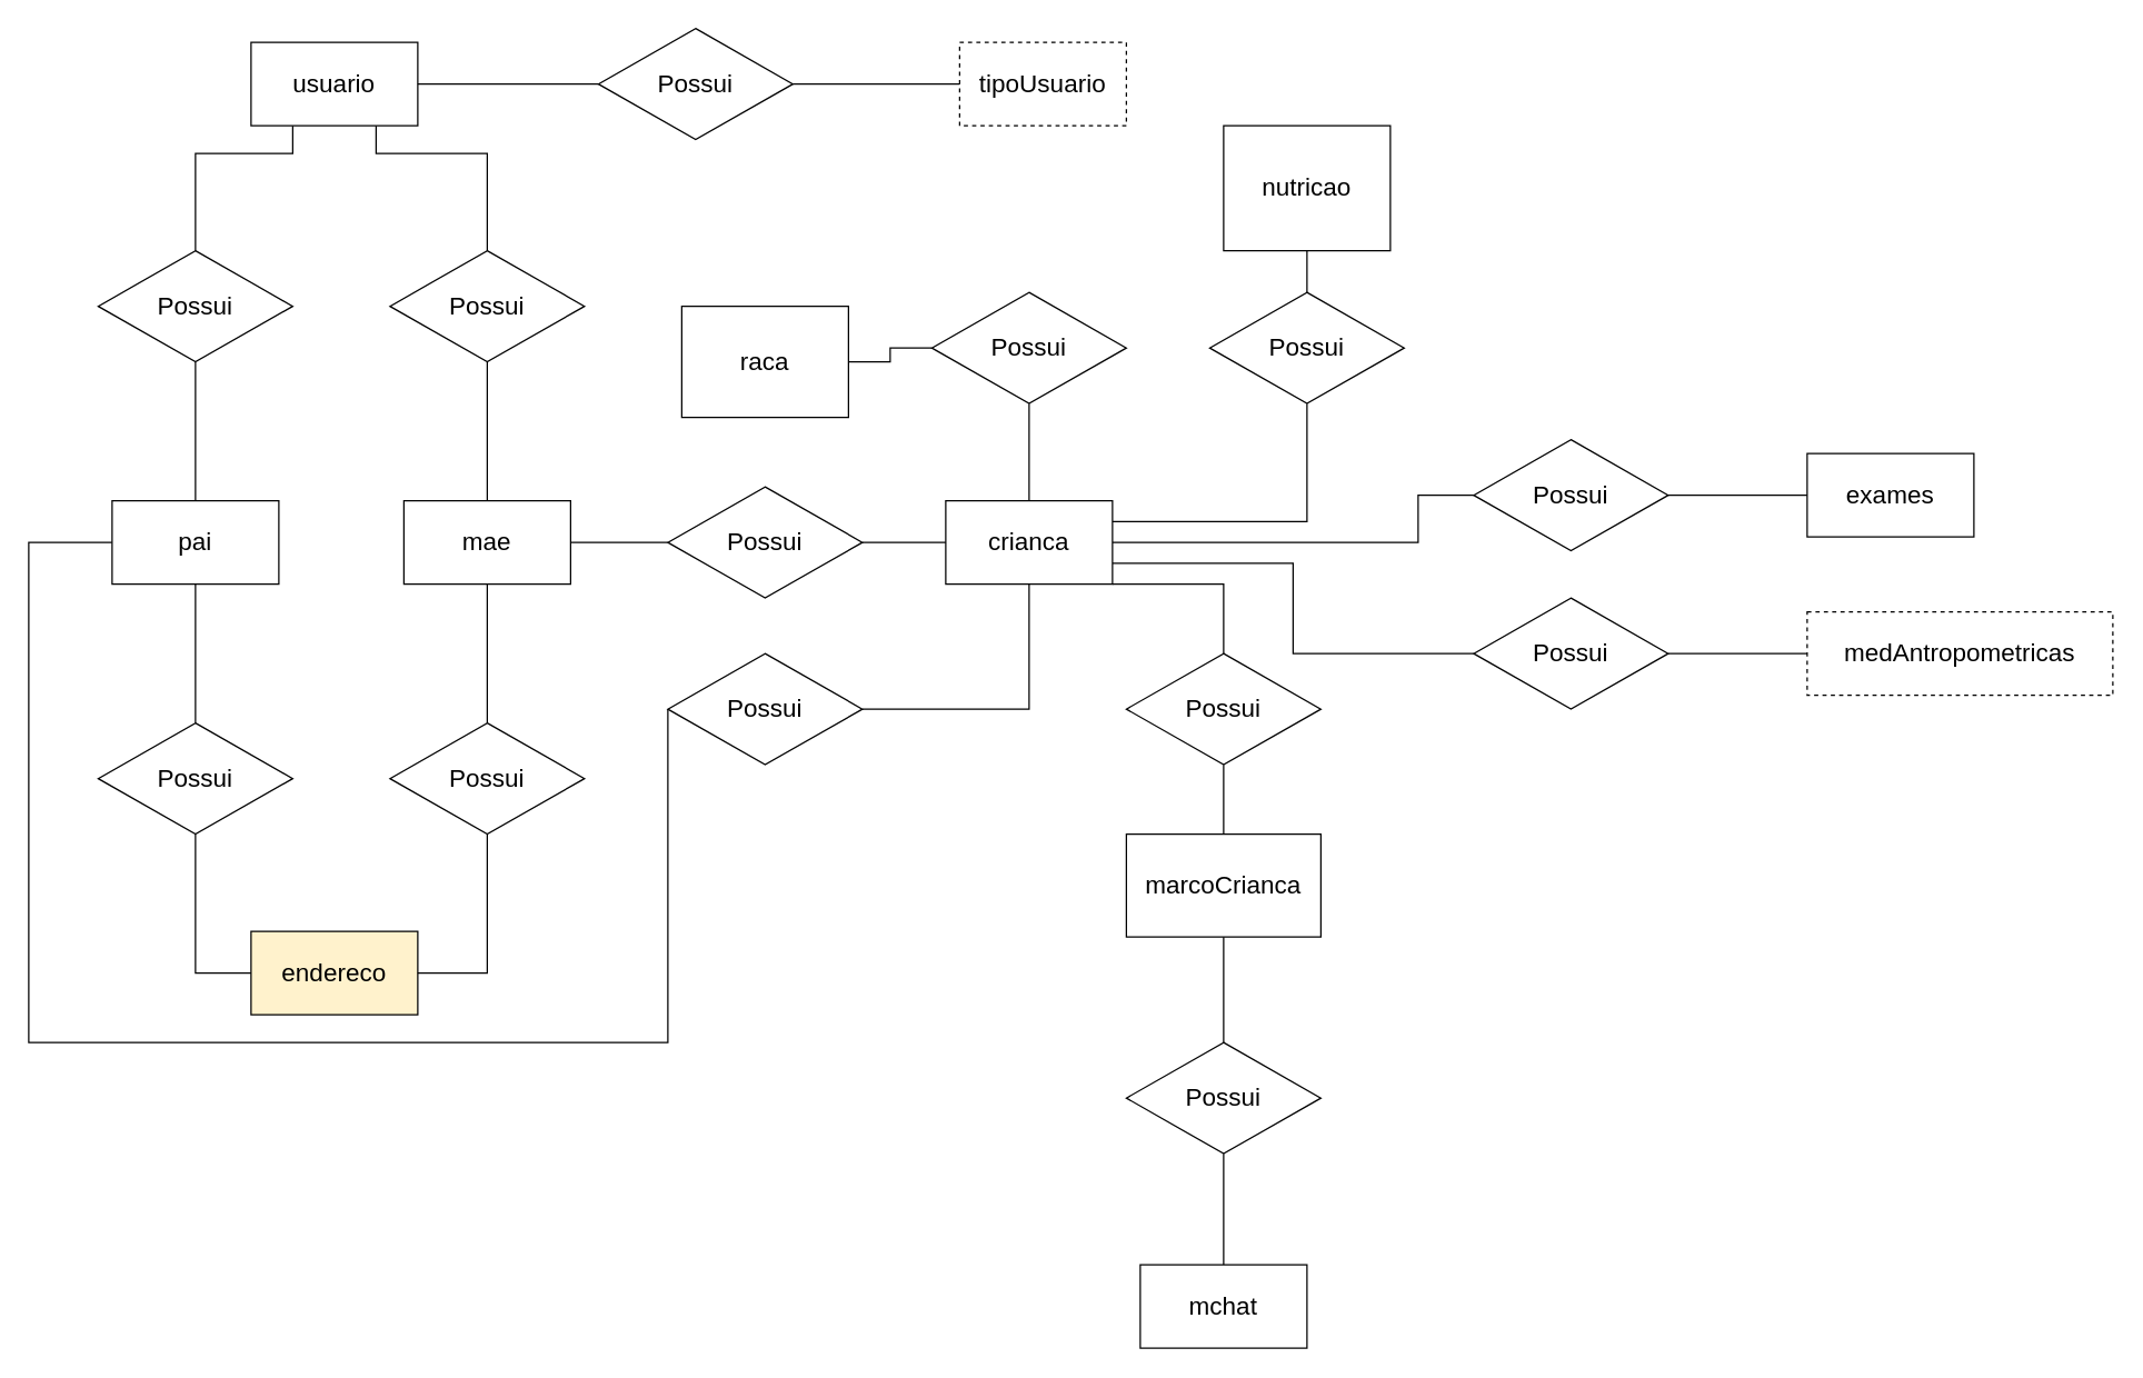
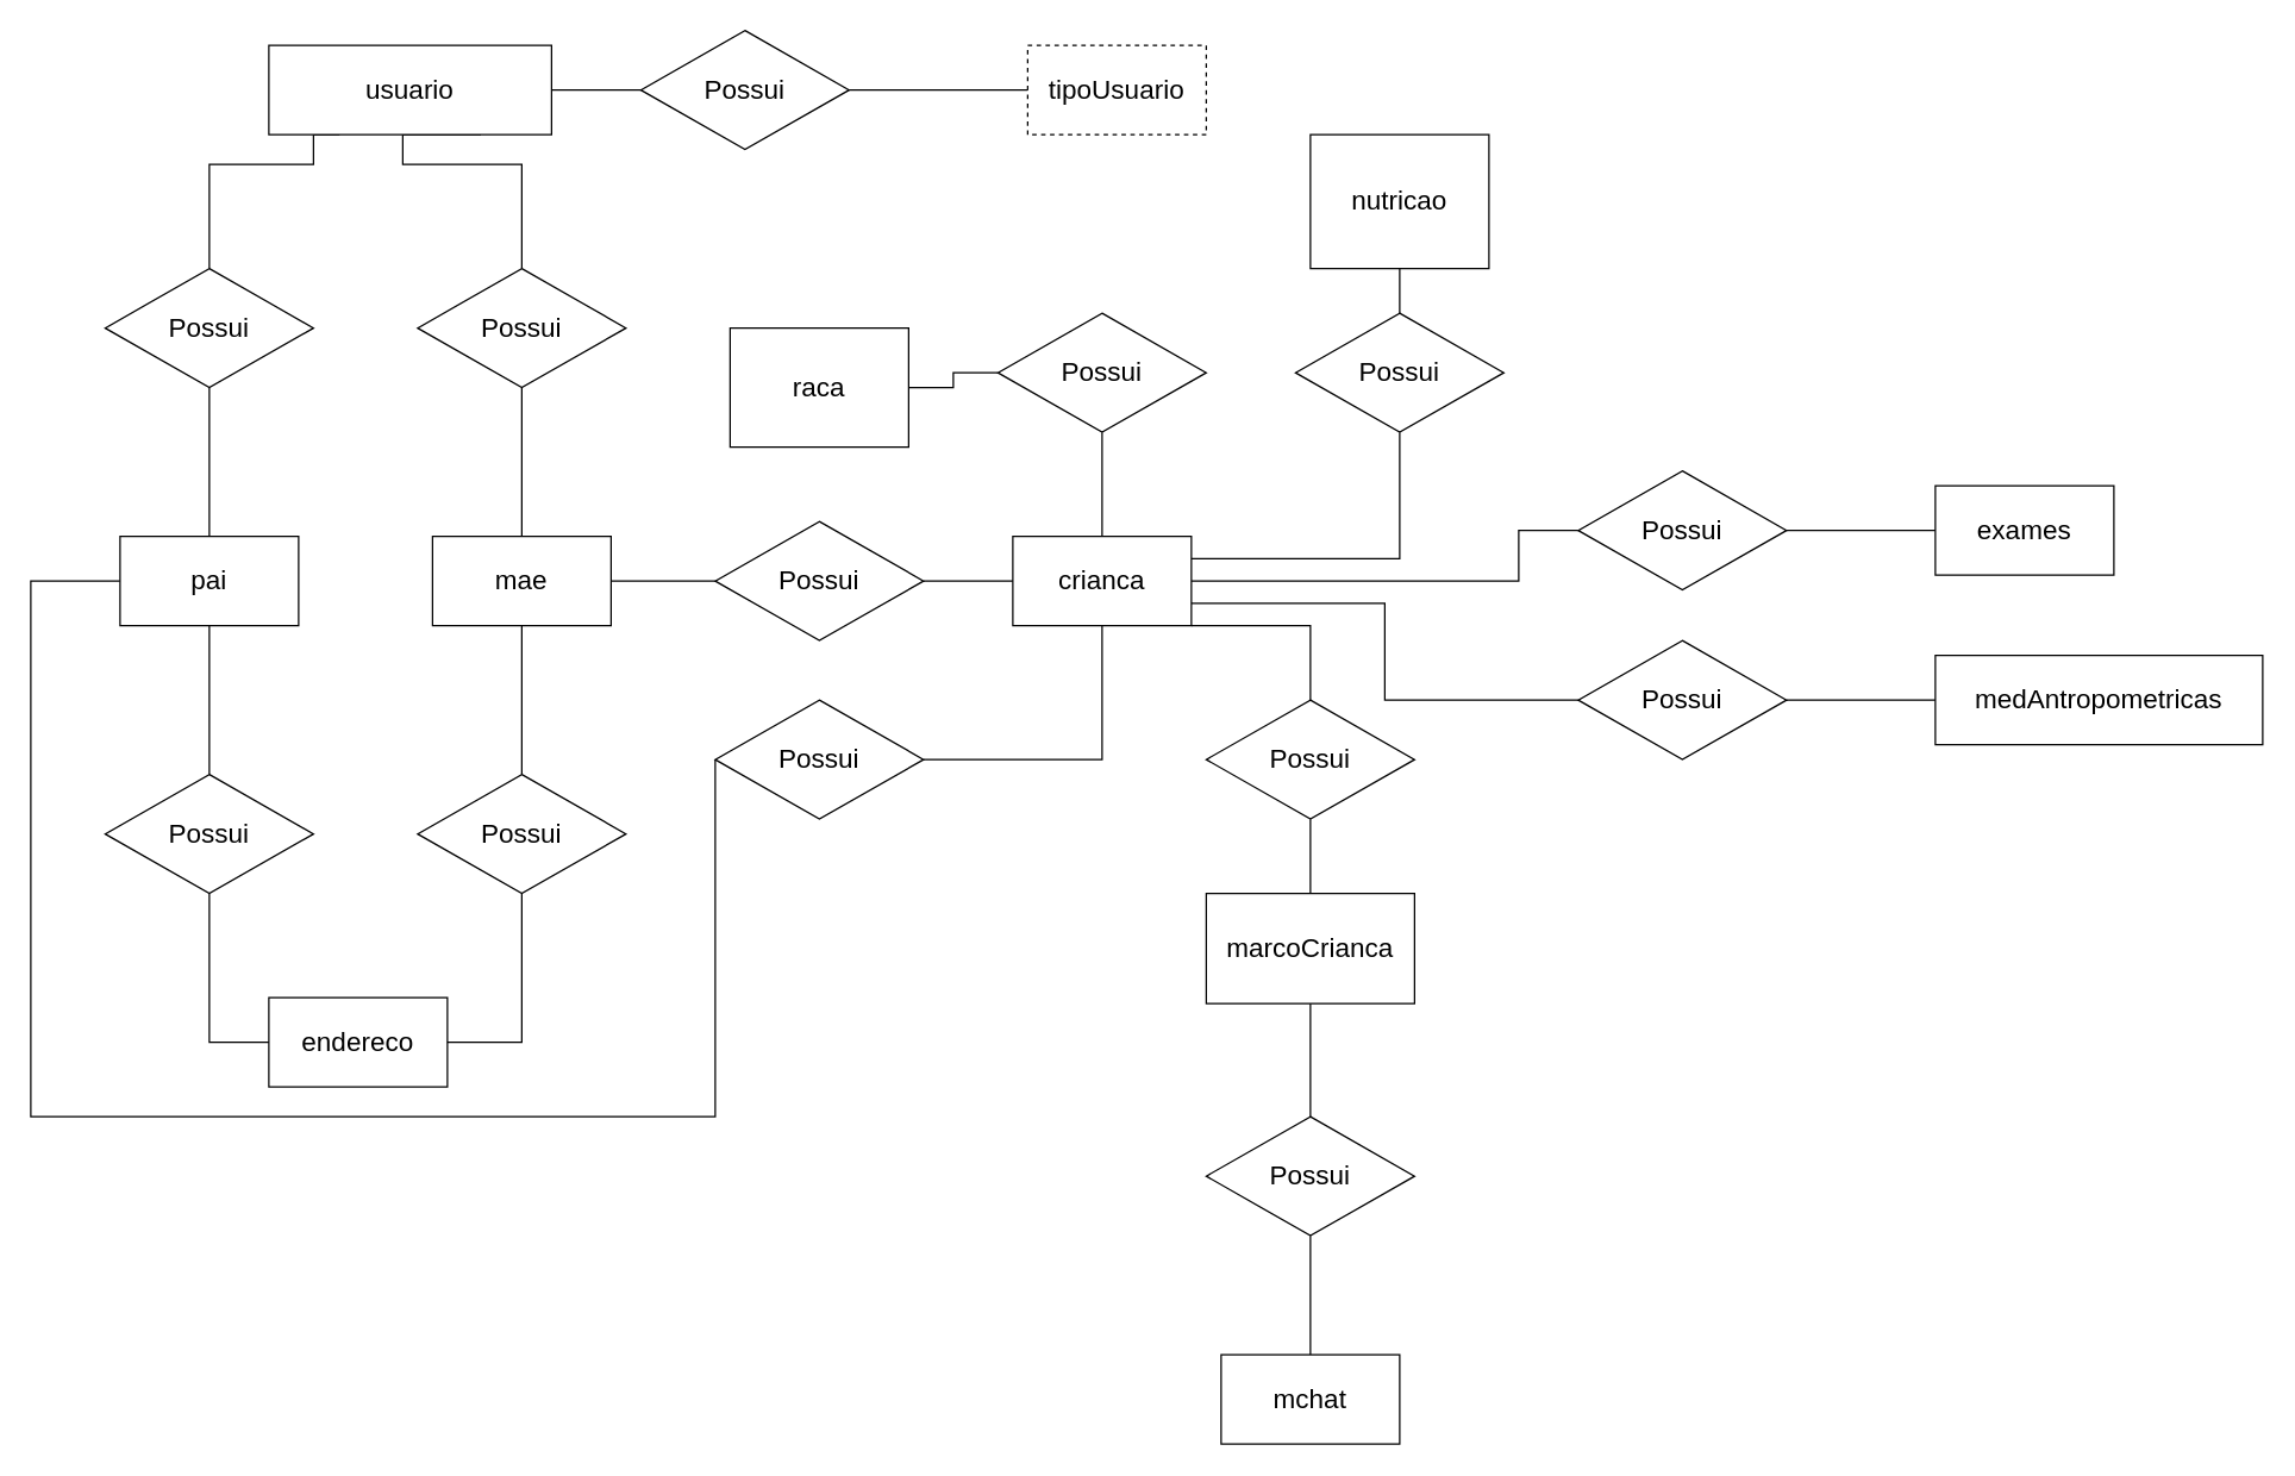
  <mxCell id="0" />
  <mxCell id="1" parent="0" />
  <mxCell id="2" style="edgeStyle=orthogonalEdgeStyle;rounded=0;orthogonalLoop=1;jettySize=auto;html=1;entryX=0.5;entryY=0;entryDx=0;entryDy=0;endArrow=none;endFill=0;exitX=0.75;exitY=1;exitDx=0;exitDy=0;" edge="1" parent="1" source="4" target="14"><mxGeometry relative="1" as="geometry"><Array as="points"><mxPoint x="270" y="110" /><mxPoint x="350" y="110" /></Array></mxGeometry></mxCell>
  <mxCell id="3" style="edgeStyle=orthogonalEdgeStyle;rounded=0;orthogonalLoop=1;jettySize=auto;html=1;exitX=0.25;exitY=1;exitDx=0;exitDy=0;entryX=0.5;entryY=0;entryDx=0;entryDy=0;endArrow=none;endFill=0;" edge="1" parent="1" source="4" target="15"><mxGeometry relative="1" as="geometry"><Array as="points"><mxPoint x="210" y="110" /><mxPoint x="140" y="110" /></Array></mxGeometry></mxCell>
- <mxCell id="4" value="&lt;font style=&quot;font-size: 18px;&quot;&gt;usuario&lt;/font&gt;" style="rounded=0;whiteSpace=wrap;html=1;" vertex="1" parent="1"><mxGeometry x="180" y="30" width="120" height="60" as="geometry" /></mxCell>
+ <mxCell id="4" value="&lt;font style=&quot;font-size: 18px;&quot;&gt;usuario&lt;/font&gt;" style="rounded=0;whiteSpace=wrap;html=1;" vertex="1" parent="1"><mxGeometry x="180" y="30" width="190" height="60" as="geometry" /></mxCell>
  <mxCell id="5" value="&lt;font style=&quot;font-size: 18px;&quot;&gt;tipoUsuario&lt;/font&gt;" style="rounded=0;whiteSpace=wrap;html=1;dashed=1;" vertex="1" parent="1"><mxGeometry x="690" y="30" width="120" height="60" as="geometry" /></mxCell>
  <mxCell id="6" value="&lt;font style=&quot;font-size: 18px;&quot;&gt;Possui&lt;/font&gt;" style="rhombus;whiteSpace=wrap;html=1;" vertex="1" parent="1"><mxGeometry x="430" y="20" width="140" height="80" as="geometry" /></mxCell>
- <mxCell id="7" value="&lt;font style=&quot;font-size: 18px;&quot;&gt;endereco&lt;/font&gt;" style="rounded=0;whiteSpace=wrap;html=1;fillColor=#fff2cc;" vertex="1" parent="1"><mxGeometry x="180" y="670" width="120" height="60" as="geometry" /></mxCell>
+ <mxCell id="7" value="&lt;font style=&quot;font-size: 18px;&quot;&gt;endereco&lt;/font&gt;" style="rounded=0;whiteSpace=wrap;html=1;" vertex="1" parent="1"><mxGeometry x="180" y="670" width="120" height="60" as="geometry" /></mxCell>
  <mxCell id="8" value="" style="endArrow=none;html=1;rounded=0;entryX=0;entryY=0.5;entryDx=0;entryDy=0;exitX=1;exitY=0.5;exitDx=0;exitDy=0;" edge="1" parent="1" source="4" target="6"><mxGeometry width="50" height="50" relative="1" as="geometry"><mxPoint x="220" y="210" as="sourcePoint" /><mxPoint x="270" y="160" as="targetPoint" /></mxGeometry></mxCell>
  <mxCell id="9" value="" style="endArrow=none;html=1;rounded=0;entryX=0;entryY=0.5;entryDx=0;entryDy=0;exitX=1;exitY=0.5;exitDx=0;exitDy=0;" edge="1" parent="1" source="6" target="5"><mxGeometry width="50" height="50" relative="1" as="geometry"><mxPoint x="530" y="59.29" as="sourcePoint" /><mxPoint x="660" y="59.29" as="targetPoint" /></mxGeometry></mxCell>
  <mxCell id="10" style="edgeStyle=orthogonalEdgeStyle;rounded=0;orthogonalLoop=1;jettySize=auto;html=1;entryX=0;entryY=0.5;entryDx=0;entryDy=0;endArrow=none;endFill=0;" edge="1" parent="1" source="11" target="31"><mxGeometry relative="1" as="geometry" /></mxCell>
  <mxCell id="11" value="&lt;font style=&quot;font-size: 18px;&quot;&gt;mae&lt;/font&gt;" style="rounded=0;whiteSpace=wrap;html=1;" vertex="1" parent="1"><mxGeometry x="290" y="360" width="120" height="60" as="geometry" /></mxCell>
  <mxCell id="12" style="edgeStyle=orthogonalEdgeStyle;rounded=0;orthogonalLoop=1;jettySize=auto;html=1;entryX=0;entryY=0.5;entryDx=0;entryDy=0;endArrow=none;endFill=0;" edge="1" parent="1" source="13" target="33"><mxGeometry relative="1" as="geometry"><Array as="points"><mxPoint x="20" y="390" /><mxPoint x="20" y="750" /><mxPoint x="480" y="750" /></Array></mxGeometry></mxCell>
  <mxCell id="13" value="&lt;font style=&quot;font-size: 18px;&quot;&gt;pai&lt;/font&gt;" style="rounded=0;whiteSpace=wrap;html=1;" vertex="1" parent="1"><mxGeometry x="80" y="360" width="120" height="60" as="geometry" /></mxCell>
  <mxCell id="14" value="&lt;font style=&quot;font-size: 18px;&quot;&gt;Possui&lt;/font&gt;" style="rhombus;whiteSpace=wrap;html=1;" vertex="1" parent="1"><mxGeometry x="280" y="180" width="140" height="80" as="geometry" /></mxCell>
  <mxCell id="15" value="&lt;font style=&quot;font-size: 18px;&quot;&gt;Possui&lt;/font&gt;" style="rhombus;whiteSpace=wrap;html=1;" vertex="1" parent="1"><mxGeometry y="180" width="140" height="80" as="geometry" x="70" /></mxCell>
  <mxCell id="16" value="" style="endArrow=none;html=1;rounded=0;entryX=0.5;entryY=1;entryDx=0;entryDy=0;exitX=0.5;exitY=0;exitDx=0;exitDy=0;" edge="1" parent="1" source="13" target="15"><mxGeometry width="50" height="50" relative="1" as="geometry"><mxPoint x="330" y="90" as="sourcePoint" /><mxPoint x="460" y="90" as="targetPoint" /></mxGeometry></mxCell>
  <mxCell id="17" value="" style="endArrow=none;html=1;rounded=0;entryX=0.5;entryY=1;entryDx=0;entryDy=0;exitX=0.5;exitY=0;exitDx=0;exitDy=0;" edge="1" parent="1" source="11" target="14"><mxGeometry width="50" height="50" relative="1" as="geometry"><mxPoint x="340" y="100" as="sourcePoint" /><mxPoint x="470" y="100" as="targetPoint" /></mxGeometry></mxCell>
  <mxCell id="18" value="&lt;font style=&quot;font-size: 18px;&quot;&gt;Possui&lt;/font&gt;" style="rhombus;whiteSpace=wrap;html=1;" vertex="1" parent="1"><mxGeometry x="280" y="520" width="140" height="80" as="geometry" /></mxCell>
  <mxCell id="19" value="&lt;font style=&quot;font-size: 18px;&quot;&gt;Possui&lt;/font&gt;" style="rhombus;whiteSpace=wrap;html=1;" vertex="1" parent="1"><mxGeometry y="520" width="140" height="80" as="geometry" x="70" /></mxCell>
  <mxCell id="20" value="" style="endArrow=none;html=1;rounded=0;exitX=0.5;exitY=0;exitDx=0;exitDy=0;entryX=0.5;entryY=1;entryDx=0;entryDy=0;" edge="1" parent="1" source="19" target="13"><mxGeometry width="50" height="50" relative="1" as="geometry"><mxPoint x="150" y="370" as="sourcePoint" /><mxPoint x="160" y="460" as="targetPoint" /></mxGeometry></mxCell>
  <mxCell id="21" value="" style="endArrow=none;html=1;rounded=0;entryX=0.5;entryY=1;entryDx=0;entryDy=0;exitX=0.5;exitY=0;exitDx=0;exitDy=0;" edge="1" parent="1" source="18" target="11"><mxGeometry width="50" height="50" relative="1" as="geometry"><mxPoint x="160" y="380" as="sourcePoint" /><mxPoint x="160" y="280" as="targetPoint" /></mxGeometry></mxCell>
  <mxCell id="22" value="" style="endArrow=none;html=1;rounded=0;exitX=0;exitY=0.5;exitDx=0;exitDy=0;entryX=0.5;entryY=1;entryDx=0;entryDy=0;" edge="1" parent="1" source="7" target="19"><mxGeometry width="50" height="50" relative="1" as="geometry"><mxPoint x="160" y="540" as="sourcePoint" /><mxPoint x="160" y="440" as="targetPoint" /><Array as="points"><mxPoint x="140" y="700" /></Array></mxGeometry></mxCell>
  <mxCell id="23" value="" style="endArrow=none;html=1;rounded=0;exitX=1;exitY=0.5;exitDx=0;exitDy=0;entryX=0.5;entryY=1;entryDx=0;entryDy=0;" edge="1" parent="1" source="7" target="18"><mxGeometry width="50" height="50" relative="1" as="geometry"><mxPoint x="170" y="550" as="sourcePoint" /><mxPoint x="170" y="450" as="targetPoint" /><Array as="points"><mxPoint x="350" y="700" /></Array></mxGeometry></mxCell>
  <mxCell id="24" style="edgeStyle=orthogonalEdgeStyle;rounded=0;orthogonalLoop=1;jettySize=auto;html=1;entryX=0.5;entryY=1;entryDx=0;entryDy=0;endArrow=none;endFill=0;" edge="1" parent="1" source="29" target="35"><mxGeometry relative="1" as="geometry" /></mxCell>
  <mxCell id="25" style="edgeStyle=orthogonalEdgeStyle;rounded=0;orthogonalLoop=1;jettySize=auto;html=1;endArrow=none;endFill=0;exitX=1;exitY=1;exitDx=0;exitDy=0;" edge="1" parent="1" source="29" target="46"><mxGeometry relative="1" as="geometry"><Array as="points"><mxPoint x="880" y="420" /></Array></mxGeometry></mxCell>
  <mxCell id="26" style="edgeStyle=orthogonalEdgeStyle;rounded=0;orthogonalLoop=1;jettySize=auto;html=1;exitX=1;exitY=0.25;exitDx=0;exitDy=0;entryX=0.5;entryY=1;entryDx=0;entryDy=0;endArrow=none;endFill=0;" edge="1" parent="1" source="29" target="48"><mxGeometry relative="1" as="geometry" /></mxCell>
  <mxCell id="27" style="edgeStyle=orthogonalEdgeStyle;rounded=0;orthogonalLoop=1;jettySize=auto;html=1;entryX=0;entryY=0.5;entryDx=0;entryDy=0;endArrow=none;endFill=0;" edge="1" parent="1" source="29" target="52"><mxGeometry relative="1" as="geometry"><Array as="points"><mxPoint x="1020" y="390" /><mxPoint x="1020" y="356" /></Array></mxGeometry></mxCell>
  <mxCell id="28" style="edgeStyle=orthogonalEdgeStyle;rounded=0;orthogonalLoop=1;jettySize=auto;html=1;exitX=1;exitY=0.75;exitDx=0;exitDy=0;entryX=0;entryY=0.5;entryDx=0;entryDy=0;endArrow=none;endFill=0;" edge="1" parent="1" source="29" target="50"><mxGeometry relative="1" as="geometry" /></mxCell>
  <mxCell id="29" value="&lt;font style=&quot;font-size: 18px;&quot;&gt;crianca&lt;/font&gt;" style="rounded=0;whiteSpace=wrap;html=1;" vertex="1" parent="1"><mxGeometry x="680" y="360" width="120" height="60" as="geometry" /></mxCell>
  <mxCell id="30" style="edgeStyle=orthogonalEdgeStyle;rounded=0;orthogonalLoop=1;jettySize=auto;html=1;entryX=0;entryY=0.5;entryDx=0;entryDy=0;endArrow=none;endFill=0;" edge="1" parent="1" source="31" target="29"><mxGeometry relative="1" as="geometry" /></mxCell>
  <mxCell id="31" value="&lt;font style=&quot;font-size: 18px;&quot;&gt;Possui&lt;/font&gt;" style="rhombus;whiteSpace=wrap;html=1;" vertex="1" parent="1"><mxGeometry x="480" y="350" width="140" height="80" as="geometry" /></mxCell>
  <mxCell id="32" style="edgeStyle=orthogonalEdgeStyle;rounded=0;orthogonalLoop=1;jettySize=auto;html=1;entryX=0.5;entryY=1;entryDx=0;entryDy=0;endArrow=none;endFill=0;" edge="1" parent="1" source="33" target="29"><mxGeometry relative="1" as="geometry" /></mxCell>
  <mxCell id="33" value="&lt;font style=&quot;font-size: 18px;&quot;&gt;Possui&lt;/font&gt;" style="rhombus;whiteSpace=wrap;html=1;" vertex="1" parent="1"><mxGeometry x="480" y="470" width="140" height="80" as="geometry" /></mxCell>
  <mxCell id="34" style="edgeStyle=orthogonalEdgeStyle;rounded=0;orthogonalLoop=1;jettySize=auto;html=1;endArrow=none;endFill=0;" edge="1" parent="1" source="35" target="36"><mxGeometry relative="1" as="geometry" /></mxCell>
  <mxCell id="35" value="&lt;font style=&quot;font-size: 18px;&quot;&gt;Possui&lt;/font&gt;" style="rhombus;whiteSpace=wrap;html=1;" vertex="1" parent="1"><mxGeometry x="670" y="210" width="140" height="80" as="geometry" /></mxCell>
  <mxCell id="36" value="&lt;font style=&quot;font-size: 18px;&quot;&gt;raca&lt;/font&gt;" style="rounded=0;whiteSpace=wrap;html=1;" vertex="1" parent="1"><mxGeometry x="490" y="220" width="120" height="80" as="geometry" /></mxCell>
  <mxCell id="37" style="edgeStyle=orthogonalEdgeStyle;rounded=0;orthogonalLoop=1;jettySize=auto;html=1;entryX=0.5;entryY=1;entryDx=0;entryDy=0;endArrow=none;endFill=0;" edge="1" parent="1" source="38" target="45"><mxGeometry relative="1" as="geometry" /></mxCell>
  <mxCell id="38" value="&lt;font style=&quot;font-size: 18px;&quot;&gt;mchat&lt;/font&gt;" style="rounded=0;whiteSpace=wrap;html=1;" vertex="1" parent="1"><mxGeometry x="820" width="120" height="60" as="geometry" y="910" /></mxCell>
  <mxCell id="39" value="" style="edgeStyle=orthogonalEdgeStyle;rounded=0;orthogonalLoop=1;jettySize=auto;html=1;endArrow=none;endFill=0;" edge="1" parent="1" source="40" target="46"><mxGeometry relative="1" as="geometry" /></mxCell>
  <mxCell id="40" value="&lt;font style=&quot;font-size: 18px;&quot;&gt;marcoCrianca&lt;/font&gt;" style="rounded=0;whiteSpace=wrap;html=1;" vertex="1" parent="1"><mxGeometry x="810" y="600" width="140" height="74" as="geometry" /></mxCell>
  <mxCell id="41" value="&lt;font style=&quot;font-size: 18px;&quot;&gt;nutricao&lt;/font&gt;" style="rounded=0;whiteSpace=wrap;html=1;" vertex="1" parent="1"><mxGeometry x="880" y="90" width="120" height="90" as="geometry" /></mxCell>
  <mxCell id="42" value="&lt;font style=&quot;font-size: 18px;&quot;&gt;exames&lt;/font&gt;" style="rounded=0;whiteSpace=wrap;html=1;" vertex="1" parent="1"><mxGeometry x="1300" y="326" width="120" height="60" as="geometry" /></mxCell>
- <mxCell id="43" value="&lt;font style=&quot;font-size: 18px;&quot;&gt;medAntropometricas&lt;/font&gt;" style="rounded=0;whiteSpace=wrap;html=1;dashed=1;" vertex="1" parent="1"><mxGeometry x="1300" y="440" width="220" height="60" as="geometry" /></mxCell>
+ <mxCell id="43" value="&lt;font style=&quot;font-size: 18px;&quot;&gt;medAntropometricas&lt;/font&gt;" style="rounded=0;whiteSpace=wrap;html=1;" vertex="1" parent="1"><mxGeometry x="1300" y="440" width="220" height="60" as="geometry" /></mxCell>
  <mxCell id="44" style="edgeStyle=orthogonalEdgeStyle;rounded=0;orthogonalLoop=1;jettySize=auto;html=1;entryX=0.5;entryY=1;entryDx=0;entryDy=0;endArrow=none;endFill=0;" edge="1" parent="1" source="45" target="40"><mxGeometry relative="1" as="geometry" /></mxCell>
  <mxCell id="45" value="&lt;font style=&quot;font-size: 18px;&quot;&gt;Possui&lt;/font&gt;" style="rhombus;whiteSpace=wrap;html=1;" vertex="1" parent="1"><mxGeometry x="810" y="750" width="140" height="80" as="geometry" /></mxCell>
  <mxCell id="46" value="&lt;font style=&quot;font-size: 18px;&quot;&gt;Possui&lt;/font&gt;" style="rhombus;whiteSpace=wrap;html=1;" vertex="1" parent="1"><mxGeometry x="810" y="470" width="140" height="80" as="geometry" /></mxCell>
  <mxCell id="47" style="edgeStyle=orthogonalEdgeStyle;rounded=0;orthogonalLoop=1;jettySize=auto;html=1;entryX=0.5;entryY=1;entryDx=0;entryDy=0;endArrow=none;endFill=0;" edge="1" parent="1" source="48" target="41"><mxGeometry relative="1" as="geometry" /></mxCell>
  <mxCell id="48" value="&lt;font style=&quot;font-size: 18px;&quot;&gt;Possui&lt;/font&gt;" style="rhombus;whiteSpace=wrap;html=1;" vertex="1" parent="1"><mxGeometry x="870" y="210" width="140" height="80" as="geometry" /></mxCell>
  <mxCell id="49" style="edgeStyle=orthogonalEdgeStyle;rounded=0;orthogonalLoop=1;jettySize=auto;html=1;entryX=0;entryY=0.5;entryDx=0;entryDy=0;endArrow=none;endFill=0;" edge="1" parent="1" source="50" target="43"><mxGeometry relative="1" as="geometry" /></mxCell>
  <mxCell id="50" value="&lt;font style=&quot;font-size: 18px;&quot;&gt;Possui&lt;/font&gt;" style="rhombus;whiteSpace=wrap;html=1;" vertex="1" parent="1"><mxGeometry x="1060" y="430" width="140" height="80" as="geometry" /></mxCell>
  <mxCell id="51" style="edgeStyle=orthogonalEdgeStyle;rounded=0;orthogonalLoop=1;jettySize=auto;html=1;entryX=0;entryY=0.5;entryDx=0;entryDy=0;endArrow=none;endFill=0;" edge="1" parent="1" source="52" target="42"><mxGeometry relative="1" as="geometry" /></mxCell>
  <mxCell id="52" value="&lt;font style=&quot;font-size: 18px;&quot;&gt;Possui&lt;/font&gt;" style="rhombus;whiteSpace=wrap;html=1;" vertex="1" parent="1"><mxGeometry x="1060" y="316" width="140" height="80" as="geometry" /></mxCell>
